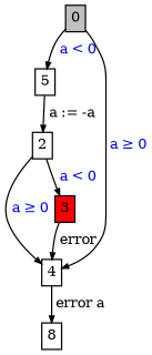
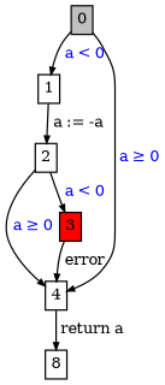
  digraph {
    nodesep=0.12
    ranksep=0.10
    node [fontsize=10.5 margin="0.05,0.05" shape=box]
    edge [arrowsize=0.5 fontcolor="#0000FF" fontsize=10.5]
    n1 [fillcolor=gray height=0.02 label=0 style=filled width=0.02]
-   n2 [height=0.02 label=5 width=0.02]
+   n2 [height=0.02 label=1 width=0.02]
    n3 [height=0.02 label=4 width=0.02]
    n4 [height=0.02 label=2 width=0.02]
    n5 [fillcolor=red height=0.02 label=3 style=filled width=0.02]
    n6 [height=0.02 label=8 width=0.02]
    n1 -> n2 [label=" a < 0"]
    n1 -> n3 [label=" a ≥ 0"]
    n2 -> n4 [label=" a := -a" fontcolor=""]
-   n3 -> n6 [label=" error a" fontcolor=""]
+   n3 -> n6 [label=" return a" fontcolor=""]
    n4 -> n3 [label=" a ≥ 0"]
    n4 -> n5 [label=" a < 0"]
    n5 -> n3 [label=" error" fontcolor=""]
  }
